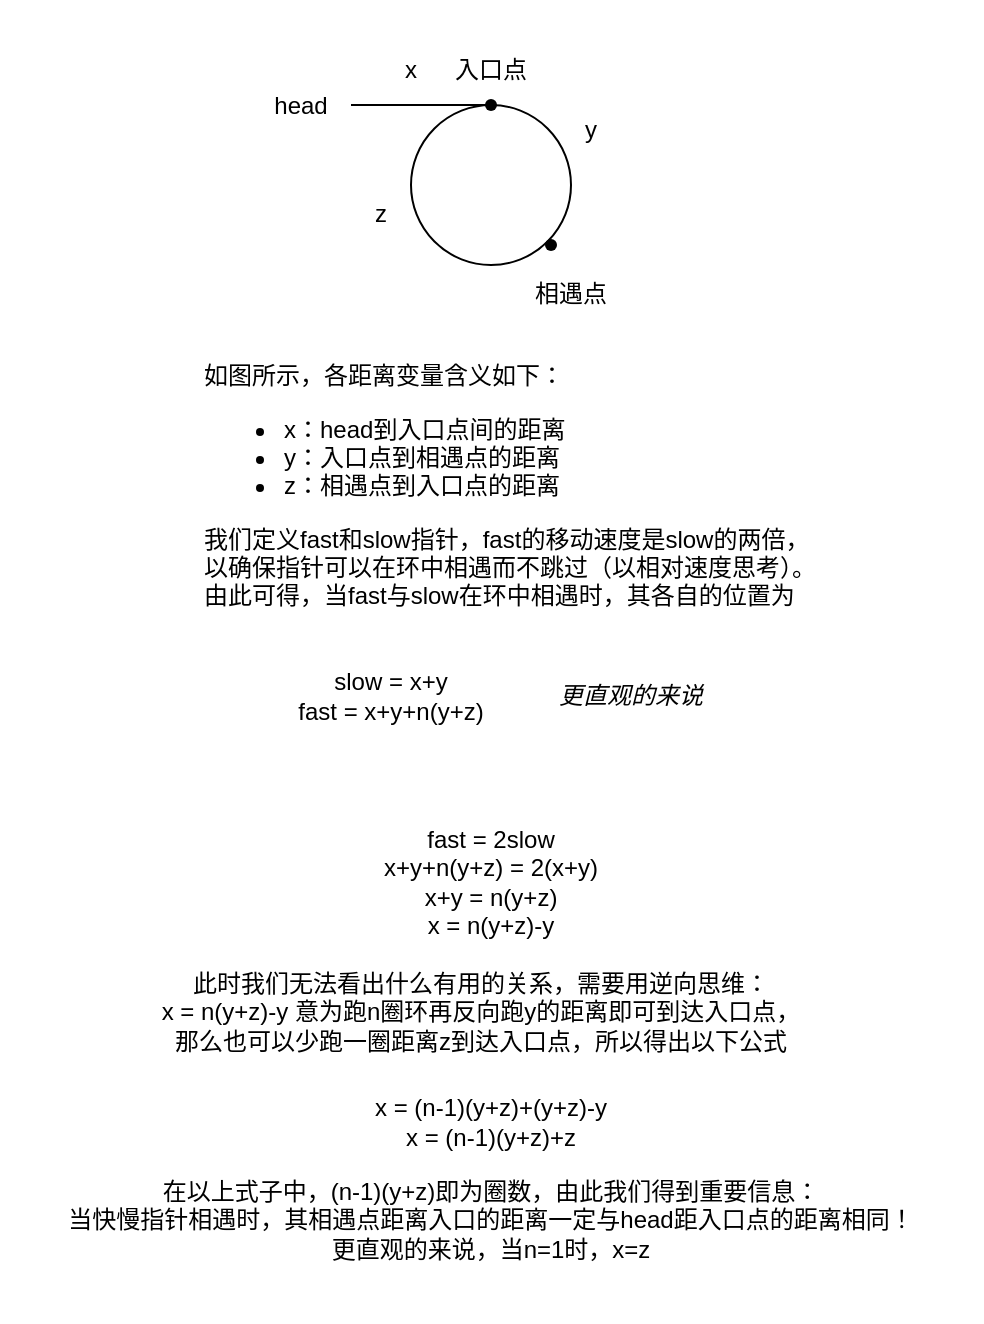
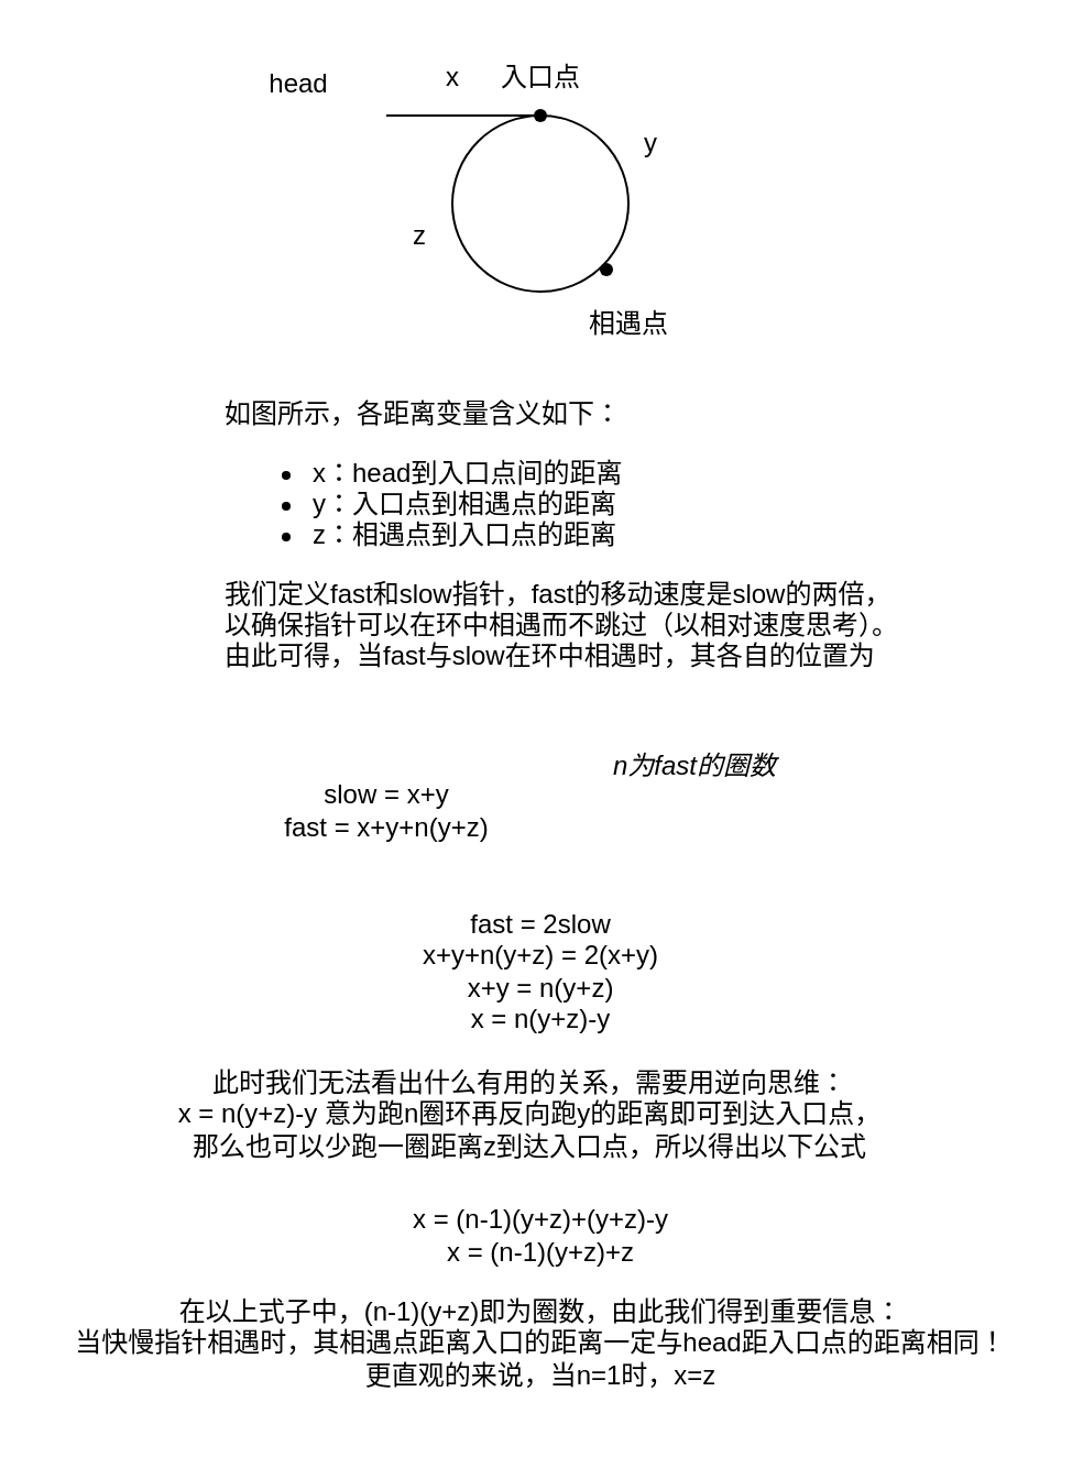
  <mxCell id="0" />
  <mxCell id="1" parent="0" />
  <mxCell id="2" value="" style="group" vertex="1" connectable="0" parent="1"><mxGeometry x="175" y="52" width="110" height="80" as="geometry" /></mxCell>
  <mxCell id="3" value="" style="ellipse;whiteSpace=wrap;html=1;" vertex="1" parent="2"><mxGeometry x="30" width="80" height="80" as="geometry" /></mxCell>
  <mxCell id="4" value="" style="endArrow=none;html=1;rounded=0;" edge="1" parent="2"><mxGeometry width="50" height="50" relative="1" as="geometry"><mxPoint as="sourcePoint" /><mxPoint x="70" as="targetPoint" /></mxGeometry></mxCell>
  <mxCell id="5" value="" style="shape=waypoint;sketch=0;fillStyle=solid;size=6;pointerEvents=1;points=[];fillColor=none;resizable=0;rotatable=0;perimeter=centerPerimeter;snapToPoint=1;" vertex="1" parent="2"><mxGeometry x="90" y="60" width="20" height="20" as="geometry" /></mxCell>
  <mxCell id="6" value="z" style="text;html=1;align=center;verticalAlign=middle;resizable=0;points=[];autosize=1;strokeColor=none;fillColor=none;" vertex="1" parent="2"><mxGeometry y="40" width="30" height="30" as="geometry" /></mxCell>
  <mxCell id="7" value="" style="shape=waypoint;sketch=0;fillStyle=solid;size=6;pointerEvents=1;points=[];fillColor=none;resizable=0;rotatable=0;perimeter=centerPerimeter;snapToPoint=1;" vertex="1" parent="2"><mxGeometry x="60" y="-10" width="20" height="20" as="geometry" /></mxCell>
  <mxCell id="8" value="相遇点" style="text;html=1;align=center;verticalAlign=middle;resizable=0;points=[];autosize=1;strokeColor=none;fillColor=none;" vertex="1" parent="1"><mxGeometry x="255" y="132" width="60" height="30" as="geometry" /></mxCell>
  <mxCell id="9" value="x" style="text;html=1;align=center;verticalAlign=middle;resizable=0;points=[];autosize=1;strokeColor=none;fillColor=none;" vertex="1" parent="1"><mxGeometry x="190" y="20" width="30" height="30" as="geometry" /></mxCell>
  <mxCell id="10" value="y" style="text;html=1;align=center;verticalAlign=middle;resizable=0;points=[];autosize=1;strokeColor=none;fillColor=none;" vertex="1" parent="1"><mxGeometry x="280" y="50" width="30" height="30" as="geometry" /></mxCell>
  <mxCell id="11" value="入口点" style="text;html=1;align=center;verticalAlign=middle;resizable=0;points=[];autosize=1;strokeColor=none;fillColor=none;" vertex="1" parent="1"><mxGeometry x="215" y="20" width="60" height="30" as="geometry" /></mxCell>
  <mxCell id="12" value="如图所示，各距离变量含义如下：&lt;div&gt;&lt;ul&gt;&lt;li&gt;x：head到入口点间的距离&lt;/li&gt;&lt;li&gt;y：入口点到相遇点的距离&lt;/li&gt;&lt;li&gt;z：相遇点到入口点的距离&lt;/li&gt;&lt;/ul&gt;&lt;div&gt;我们定义fast和slow指针，fast的移动速度是slow的两倍，&lt;/div&gt;&lt;div&gt;以确保指针可以在环中相遇而不跳过（以相对速度思考）。&lt;/div&gt;&lt;div&gt;由此可得，当fast与slow在环中相遇时，其各自的位置为&lt;/div&gt;&lt;/div&gt;" style="text;html=1;align=left;verticalAlign=middle;resizable=0;points=[];autosize=1;strokeColor=none;fillColor=none;" vertex="1" parent="1"><mxGeometry x="100" y="173" width="330" height="140" as="geometry" /></mxCell>
- <mxCell id="13" value="head" style="text;html=1;align=center;verticalAlign=middle;resizable=0;points=[];autosize=1;strokeColor=none;fillColor=none;" vertex="1" parent="1"><mxGeometry x="125" y="38" width="50" height="30" as="geometry" /></mxCell>
- <mxCell id="14" value="&lt;div&gt;slow = x+y&lt;/div&gt;&lt;div&gt;fast = x+y+n(y+z)&lt;/div&gt;" style="text;html=1;align=center;verticalAlign=middle;resizable=0;points=[];autosize=1;strokeColor=none;fillColor=none;" vertex="1" parent="1"><mxGeometry x="135" y="328" width="120" height="40" as="geometry" /></mxCell>
- <mxCell id="15" value="&lt;i&gt;更直观的来说&lt;/i&gt;" style="text;html=1;align=center;verticalAlign=middle;resizable=0;points=[];autosize=1;strokeColor=none;fillColor=none;" vertex="1" parent="1"><mxGeometry x="265" y="333" width="100" height="30" as="geometry" /></mxCell>
+ <mxCell id="13" value="head" style="text;html=1;align=center;verticalAlign=middle;resizable=0;points=[];autosize=1;strokeColor=none;fillColor=none;" vertex="1" parent="1"><mxGeometry x="110" y="23" width="50" height="30" as="geometry" /></mxCell>
+ <mxCell id="14" value="&lt;div&gt;slow = x+y&lt;/div&gt;&lt;div&gt;fast = x+y+n(y+z)&lt;/div&gt;" style="text;html=1;align=center;verticalAlign=middle;resizable=0;points=[];autosize=1;strokeColor=none;fillColor=none;" vertex="1" parent="1"><mxGeometry x="115" y="348" width="120" height="40" as="geometry" /></mxCell>
+ <mxCell id="15" value="&lt;i&gt;n为fast的圈数&lt;/i&gt;" style="text;html=1;align=center;verticalAlign=middle;resizable=0;points=[];autosize=1;strokeColor=none;fillColor=none;" vertex="1" parent="1"><mxGeometry x="265" y="333" width="100" height="30" as="geometry" /></mxCell>
  <mxCell id="16" value="fast = 2slow&lt;div&gt;x+y+n(y+z) = 2(x+y)&lt;/div&gt;&lt;div&gt;x+y = n(y+z)&lt;/div&gt;&lt;div&gt;x = n(y+z)-y&lt;/div&gt;" style="text;html=1;align=center;verticalAlign=middle;resizable=0;points=[];autosize=1;strokeColor=none;fillColor=none;" vertex="1" parent="1"><mxGeometry x="180" y="406" width="130" height="70" as="geometry" /></mxCell>
  <mxCell id="17" value="此时我们无法看出什么有用的关系，需要用逆向思维：&lt;div&gt;x = n(y+z)-y 意为跑n圈环再反向跑y的距离即可到达入口点，&lt;/div&gt;&lt;div&gt;那么也可以少跑一圈距离z到达入口点，所以得出以下公式&lt;/div&gt;" style="text;html=1;align=center;verticalAlign=middle;resizable=0;points=[];autosize=1;strokeColor=none;fillColor=none;" vertex="1" parent="1"><mxGeometry x="70" y="476" width="340" height="60" as="geometry" /></mxCell>
  <mxCell id="18" value="&lt;div&gt;x =&amp;nbsp;(n-1)(y+z)+(y+z)-y&lt;/div&gt;x = (n-1)(y+z)+z" style="text;html=1;align=center;verticalAlign=middle;resizable=0;points=[];autosize=1;strokeColor=none;fillColor=none;" vertex="1" parent="1"><mxGeometry x="175" y="541" width="140" height="40" as="geometry" /></mxCell>
  <mxCell id="19" value="在以上式子中，(n-1)(y+z)即为圈数，由此我们得到重要信息：&lt;div&gt;当快慢指针相遇时，其相遇点距离入口的距离一定与head距入口点的距离相同！&lt;/div&gt;&lt;div&gt;更直观的来说，当n=1时，x=z&lt;/div&gt;" style="text;html=1;align=center;verticalAlign=middle;resizable=0;points=[];autosize=1;strokeColor=none;fillColor=none;" vertex="1" parent="1"><mxGeometry x="20" y="580" width="450" height="60" as="geometry" /></mxCell>
